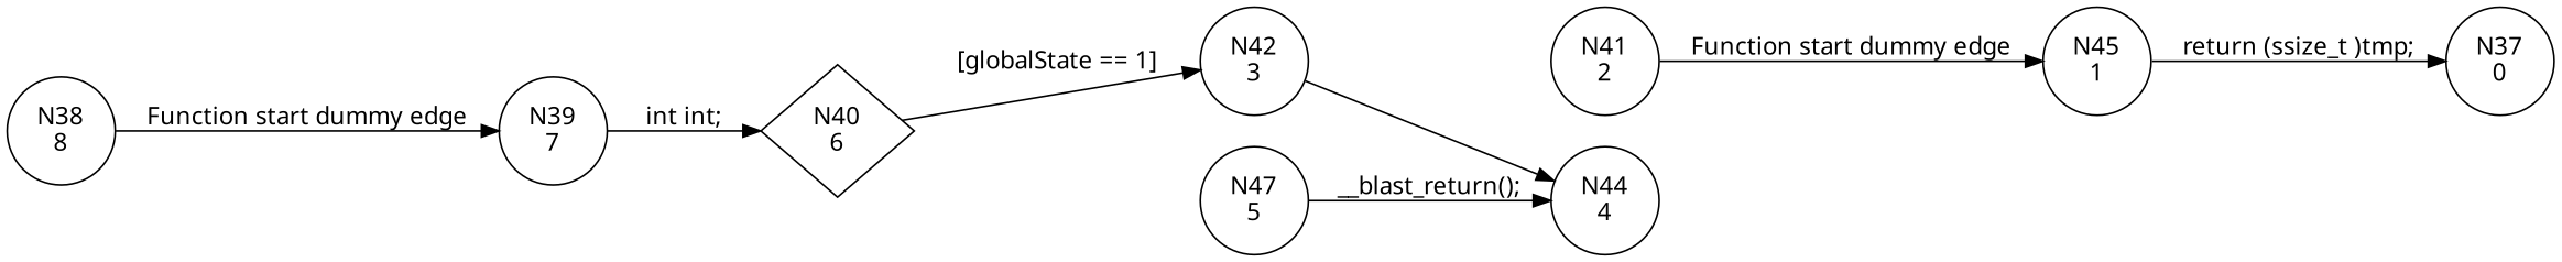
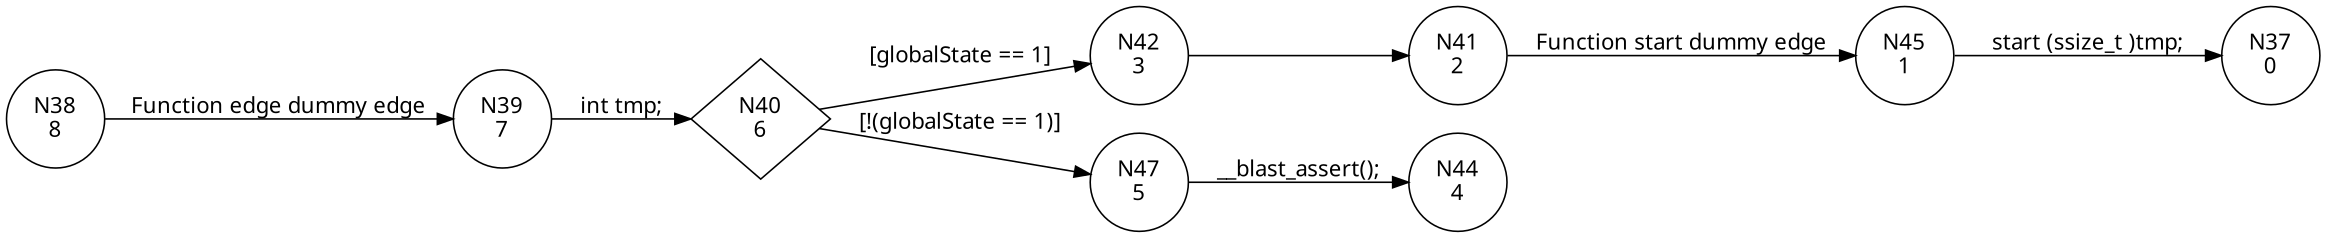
  digraph {
    fontname="Noto Sans"
    rankdir=LR
    node [fontname="Noto Sans" shape=circle]
    edge [fontname="Noto Sans"]
    n1 [label="N38\n8"]
    n2 [label="N39\n7"]
    n3 [label="N40\n6" shape=diamond]
    n4 [label="N42\n3"]
    n5 [label="N47\n5"]
    n6 [label="N41\n2"]
    n7 [label="N44\n4"]
    n8 [label="N45\n1"]
    n9 [label="N37\n0"]
-   n1 -> n2 [label="Function start dummy edge"]
-   n2 -> n3 [label="int int;"]
+   n1 -> n2 [label="Function edge dummy edge"]
+   n2 -> n3 [label="int tmp;"]
    n3 -> n4 [label="[globalState == 1]"]
-   n4 -> n7
-   n5 -> n7 [label="__blast_return();"]
+   n3 -> n5 [label="[!(globalState == 1)]"]
+   n4 -> n6
+   n5 -> n7 [label="__blast_assert();"]
    n6 -> n8 [label="Function start dummy edge"]
-   n8 -> n9 [label="return (ssize_t )tmp;"]
+   n8 -> n9 [label="start (ssize_t )tmp;"]
  }
